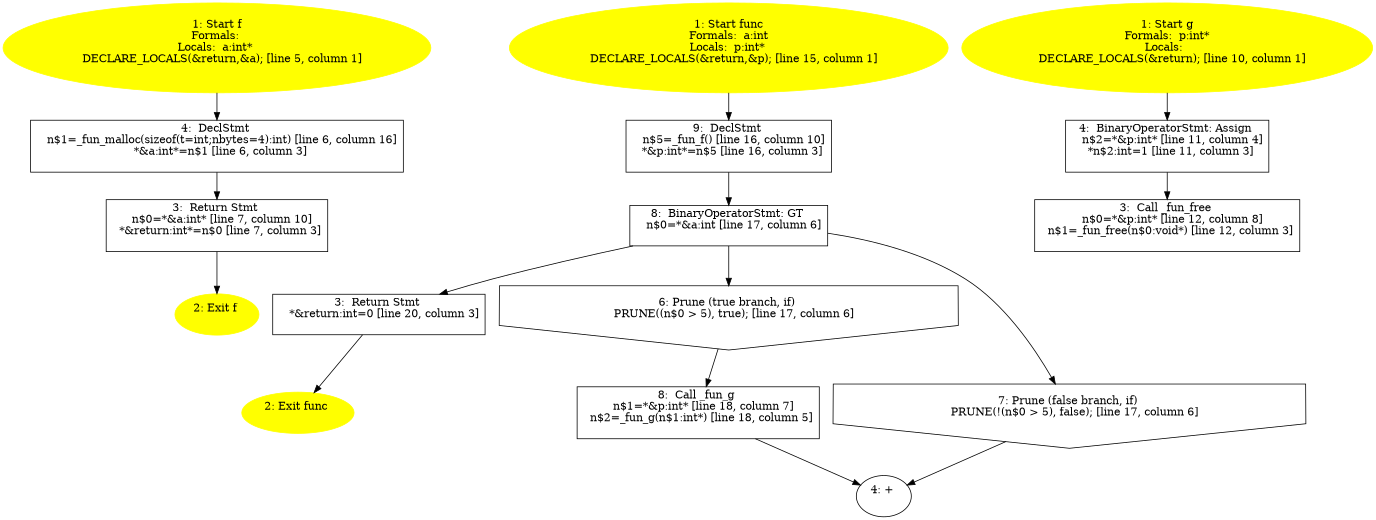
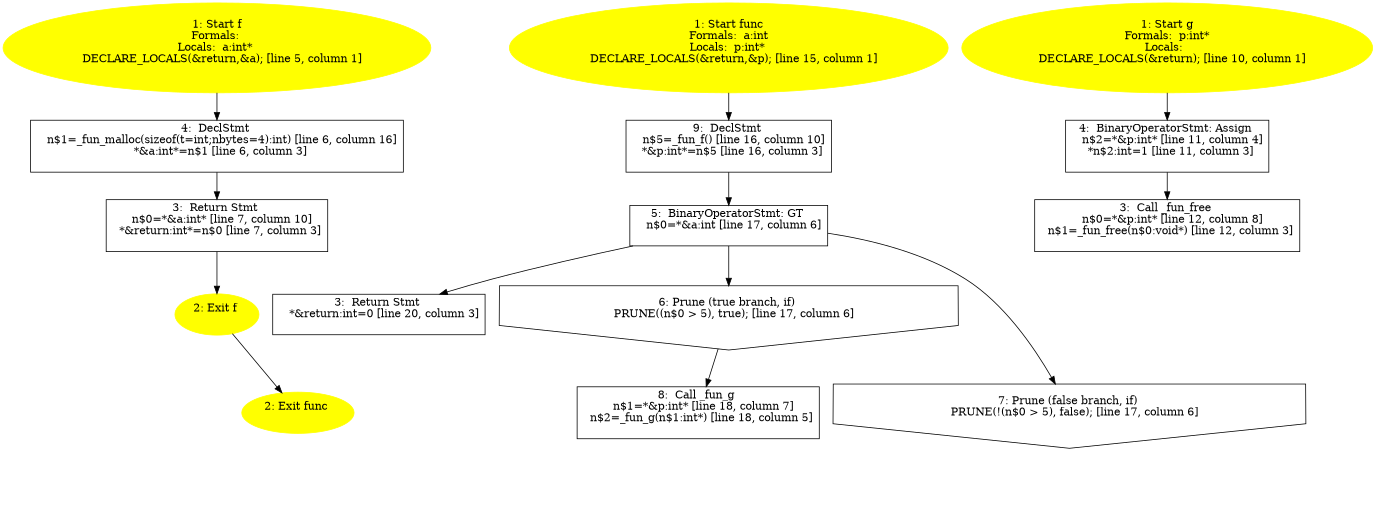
  digraph {
    node [shape=box]
    n1 [color=yellow label="1: Start f\nFormals: \nLocals:  a:int* \n   DECLARE_LOCALS(&return,&a); [line 5, column 1]\n " style=filled shape=""]
    n2 [label="4:  DeclStmt \n   n$1=_fun_malloc(sizeof(t=int;nbytes=4):int) [line 6, column 16]\n  *&a:int*=n$1 [line 6, column 3]\n "]
    n3 [label="3:  Return Stmt \n   n$0=*&a:int* [line 7, column 10]\n  *&return:int*=n$0 [line 7, column 3]\n "]
    n4 [color=yellow label="2: Exit f \n  " style=filled shape=""]
    n5 [color=yellow label="1: Start func\nFormals:  a:int\nLocals:  p:int* \n   DECLARE_LOCALS(&return,&p); [line 15, column 1]\n " style=filled shape=""]
    n6 [label="9:  DeclStmt \n   n$5=_fun_f() [line 16, column 10]\n  *&p:int*=n$5 [line 16, column 3]\n "]
-   n7 [label="8:  BinaryOperatorStmt: GT \n   n$0=*&a:int [line 17, column 6]\n "]
+   n7 [label="5:  BinaryOperatorStmt: GT \n   n$0=*&a:int [line 17, column 6]\n "]
    n8 [label="3:  Return Stmt \n   *&return:int=0 [line 20, column 3]\n "]
    n9 [label="6: Prune (true branch, if) \n   PRUNE((n$0 > 5), true); [line 17, column 6]\n " shape=invhouse]
    n10 [label="7: Prune (false branch, if) \n   PRUNE(!(n$0 > 5), false); [line 17, column 6]\n " shape=invhouse]
    n11 [color=yellow label="2: Exit func \n  " style=filled shape=""]
-   n12 [label="4: + \n  " shape=""]
    n13 [label="8:  Call _fun_g \n   n$1=*&p:int* [line 18, column 7]\n  n$2=_fun_g(n$1:int*) [line 18, column 5]\n "]
    n14 [color=yellow label="1: Start g\nFormals:  p:int*\nLocals:  \n   DECLARE_LOCALS(&return); [line 10, column 1]\n " style=filled shape=""]
    n15 [label="4:  BinaryOperatorStmt: Assign \n   n$2=*&p:int* [line 11, column 4]\n  *n$2:int=1 [line 11, column 3]\n "]
    n16 [label="3:  Call _fun_free \n   n$0=*&p:int* [line 12, column 8]\n  n$1=_fun_free(n$0:void*) [line 12, column 3]\n "]
    n1 -> n2
    n2 -> n3
    n3 -> n4
    n5 -> n6
    n6 -> n7
    n7 -> n8
    n7 -> n9
    n7 -> n10
-   n8 -> n11
+   n4 -> n11
    n9 -> n13
-   n10 -> n12
-   n13 -> n12
    n14 -> n15
    n15 -> n16
  }
